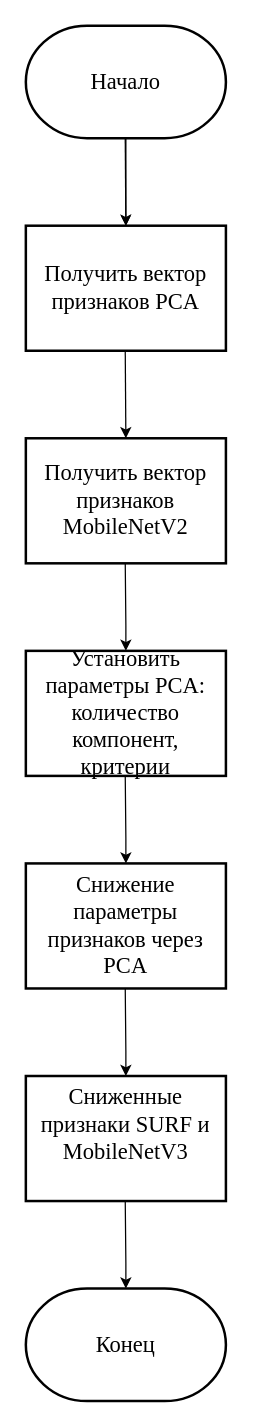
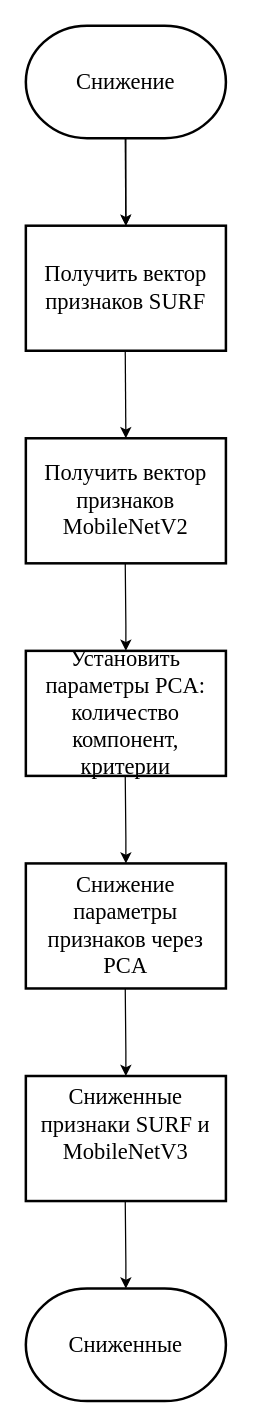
  <mxCell id="0" />
  <mxCell id="1" parent="0" />
  <mxCell id="2" value="" style="edgeStyle=orthogonalEdgeStyle;rounded=0;orthogonalLoop=1;jettySize=auto;html=1;fontSize=18;fontFamily=Times New Roman;endArrow=open;" edge="1" parent="1" source="3" target="4"><mxGeometry relative="1" as="geometry" /></mxCell>
- <mxCell id="3" value="&lt;font style=&quot;color: light-dark(rgb(0, 0, 0), rgb(0, 0, 0));&quot;&gt;Начало&lt;/font&gt;" style="strokeWidth=2;html=1;shape=mxgraph.flowchart.terminator;whiteSpace=wrap;fillColor=light-dark(#FFFFFF,#FFFFFF);strokeColor=light-dark(#000000,#000000);fontSize=18;fontFamily=Times New Roman;" vertex="1" parent="1"><mxGeometry x="20" y="20" width="160" height="90" as="geometry" /></mxCell>
- <mxCell id="4" value="&lt;font style=&quot;color: light-dark(rgb(0, 0, 0), rgb(3, 3, 3));&quot;&gt;Получить вектор признаков PCA&lt;/font&gt;" style="rounded=0;whiteSpace=wrap;html=1;fillColor=light-dark(#FFFFFF,#FBFBFB);strokeColor=light-dark(#000000,#060606);strokeWidth=2;fontSize=18;fontFamily=Times New Roman;" vertex="1" parent="1"><mxGeometry x="20" y="180" width="160" height="100" as="geometry" /></mxCell>
+ <mxCell id="3" value="&lt;font style=&quot;color: light-dark(rgb(0, 0, 0), rgb(0, 0, 0));&quot;&gt;Снижение&lt;/font&gt;" style="strokeWidth=2;html=1;shape=mxgraph.flowchart.terminator;whiteSpace=wrap;fillColor=light-dark(#FFFFFF,#FFFFFF);strokeColor=light-dark(#000000,#000000);fontSize=18;fontFamily=Times New Roman;" vertex="1" parent="1"><mxGeometry x="20" y="20" width="160" height="90" as="geometry" /></mxCell>
+ <mxCell id="4" value="&lt;font style=&quot;color: light-dark(rgb(0, 0, 0), rgb(3, 3, 3));&quot;&gt;Получить вектор признаков SURF&lt;/font&gt;" style="rounded=0;whiteSpace=wrap;html=1;fillColor=light-dark(#FFFFFF,#FBFBFB);strokeColor=light-dark(#000000,#060606);strokeWidth=2;fontSize=18;fontFamily=Times New Roman;" vertex="1" parent="1"><mxGeometry x="20" y="180" width="160" height="100" as="geometry" /></mxCell>
  <mxCell id="5" value="" style="endArrow=classic;html=1;rounded=0;strokeColor=light-dark(#000000,#000000);entryX=0.5;entryY=0;entryDx=0;entryDy=0;fontSize=18;fontFamily=Times New Roman;" edge="1" parent="1" target="4"><mxGeometry width="50" height="50" relative="1" as="geometry"><mxPoint x="99.5" y="110" as="sourcePoint" /><mxPoint x="99.5" y="160" as="targetPoint" /></mxGeometry></mxCell>
  <mxCell id="6" value="&lt;font style=&quot;color: light-dark(rgb(0, 0, 0), rgb(6, 6, 6));&quot;&gt;Получить вектор признаков MobileNetV2&lt;/font&gt;" style="rounded=0;whiteSpace=wrap;html=1;fillColor=light-dark(#FFFFFF,#FBFBFB);strokeColor=light-dark(#000000,#060606);strokeWidth=2;fontSize=18;fontFamily=Times New Roman;" vertex="1" parent="1"><mxGeometry x="20" y="350" width="160" height="100" as="geometry" /></mxCell>
  <mxCell id="7" value="" style="endArrow=classic;html=1;rounded=0;strokeColor=light-dark(#000000,#000000);entryX=0.5;entryY=0;entryDx=0;entryDy=0;fontSize=18;fontFamily=Times New Roman;" edge="1" parent="1"><mxGeometry width="50" height="50" relative="1" as="geometry"><mxPoint x="99.5" y="280" as="sourcePoint" /><mxPoint x="100" y="350" as="targetPoint" /></mxGeometry></mxCell>
  <mxCell id="8" value="&lt;font style=&quot;color: light-dark(rgb(0, 0, 0), rgb(0, 0, 0));&quot;&gt;Установить параметры PCA: количество компонент, критерии&lt;/font&gt;" style="rounded=0;whiteSpace=wrap;html=1;fillColor=light-dark(#FFFFFF,#FBFBFB);strokeColor=light-dark(#000000,#060606);strokeWidth=2;fontSize=18;fontFamily=Times New Roman;" vertex="1" parent="1"><mxGeometry x="20" y="520" width="160" height="100" as="geometry" /></mxCell>
  <mxCell id="9" value="" style="endArrow=classic;html=1;rounded=0;strokeColor=light-dark(#000000,#000000);entryX=0.5;entryY=0;entryDx=0;entryDy=0;fontSize=18;fontFamily=Times New Roman;" edge="1" parent="1"><mxGeometry width="50" height="50" relative="1" as="geometry"><mxPoint x="99.5" y="450" as="sourcePoint" /><mxPoint x="100" y="520" as="targetPoint" /><Array as="points"><mxPoint x="100" y="500" /></Array></mxGeometry></mxCell>
  <mxCell id="10" value="" style="endArrow=classic;html=1;rounded=0;strokeColor=light-dark(#000000,#000000);entryX=0.5;entryY=0;entryDx=0;entryDy=0;fontSize=18;fontFamily=Times New Roman;" edge="1" parent="1"><mxGeometry width="50" height="50" relative="1" as="geometry"><mxPoint x="99.5" y="620" as="sourcePoint" /><mxPoint x="100" y="690" as="targetPoint" /><Array as="points"><mxPoint x="100" y="670" /></Array></mxGeometry></mxCell>
  <mxCell id="11" value="&lt;font style=&quot;color: light-dark(rgb(0, 0, 0), rgb(0, 0, 0));&quot;&gt;Снижение параметры признаков через PCA&lt;/font&gt;" style="rounded=0;whiteSpace=wrap;html=1;fillColor=light-dark(#FFFFFF,#FBFBFB);strokeColor=light-dark(#000000,#060606);strokeWidth=2;fontSize=18;fontFamily=Times New Roman;" vertex="1" parent="1"><mxGeometry x="20" y="690" width="160" height="100" as="geometry" /></mxCell>
  <mxCell id="12" value="" style="endArrow=classic;html=1;rounded=0;strokeColor=light-dark(#000000,#000000);entryX=0.5;entryY=0;entryDx=0;entryDy=0;fontSize=18;fontFamily=Times New Roman;" edge="1" parent="1"><mxGeometry width="50" height="50" relative="1" as="geometry"><mxPoint x="99.5" y="790" as="sourcePoint" /><mxPoint x="100" y="860" as="targetPoint" /><Array as="points"><mxPoint x="100" y="840" /></Array></mxGeometry></mxCell>
  <mxCell id="13" value="&lt;div&gt;&lt;font style=&quot;&quot;&gt;&lt;font style=&quot;color: light-dark(rgb(0, 0, 0), rgb(4, 4, 4));&quot;&gt;&lt;br&gt;&lt;/font&gt;&lt;/font&gt;&lt;/div&gt;&lt;font style=&quot;&quot;&gt;&lt;font style=&quot;color: light-dark(rgb(0, 0, 0), rgb(4, 4, 4));&quot;&gt;Сниженные признаки SURF и&lt;br&gt;MobileNetV3&lt;/font&gt;&lt;br&gt;&lt;/font&gt;&lt;div&gt;&lt;font color=&quot;#000000&quot;&gt;&lt;br&gt;&lt;/font&gt;&lt;div&gt;&lt;font style=&quot;color: light-dark(rgb(0, 0, 0), rgb(0, 0, 0));&quot;&gt;&lt;br&gt;&lt;/font&gt;&lt;/div&gt;&lt;/div&gt;" style="rounded=0;whiteSpace=wrap;html=1;fillColor=light-dark(#FFFFFF,#FBFBFB);strokeColor=light-dark(#000000,#060606);strokeWidth=2;fontSize=18;fontFamily=Times New Roman;" vertex="1" parent="1"><mxGeometry x="20" y="860" width="160" height="100" as="geometry" /></mxCell>
- <mxCell id="14" value="&lt;span&gt;&lt;font style=&quot;color: light-dark(rgb(0, 0, 0), rgb(3, 3, 3));&quot;&gt;Конец&lt;/font&gt;&lt;/span&gt;" style="strokeWidth=2;html=1;shape=mxgraph.flowchart.terminator;whiteSpace=wrap;fillColor=light-dark(#FFFFFF,#FFFFFF);strokeColor=light-dark(#000000,#000000);fontSize=18;fontFamily=Times New Roman;" vertex="1" parent="1"><mxGeometry x="20" y="1030" width="160" height="90" as="geometry" /></mxCell>
+ <mxCell id="14" value="&lt;span&gt;&lt;font style=&quot;color: light-dark(rgb(0, 0, 0), rgb(3, 3, 3));&quot;&gt;Сниженные&lt;/font&gt;&lt;/span&gt;" style="strokeWidth=2;html=1;shape=mxgraph.flowchart.terminator;whiteSpace=wrap;fillColor=light-dark(#FFFFFF,#FFFFFF);strokeColor=light-dark(#000000,#000000);fontSize=18;fontFamily=Times New Roman;" vertex="1" parent="1"><mxGeometry x="20" y="1030" width="160" height="90" as="geometry" /></mxCell>
  <mxCell id="15" value="" style="endArrow=classic;html=1;rounded=0;strokeColor=light-dark(#000000,#000000);entryX=0.5;entryY=0;entryDx=0;entryDy=0;fontSize=18;fontFamily=Times New Roman;" edge="1" parent="1"><mxGeometry width="50" height="50" relative="1" as="geometry"><mxPoint x="99.5" y="960" as="sourcePoint" /><mxPoint x="100" y="1030" as="targetPoint" /><Array as="points"><mxPoint x="100" y="1010" /></Array></mxGeometry></mxCell>
